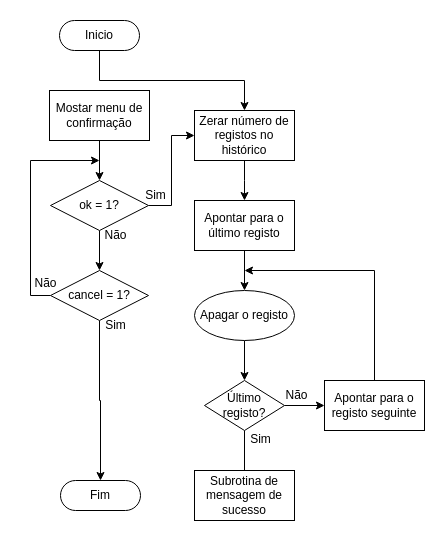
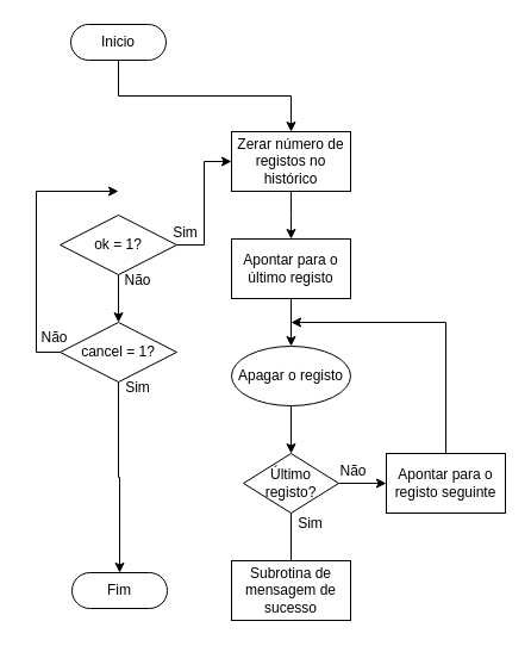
  <mxCell id="0" />
  <mxCell id="1" parent="0" />
  <mxCell id="2" style="edgeStyle=orthogonalEdgeStyle;rounded=0;orthogonalLoop=1;jettySize=auto;html=1;exitX=0.5;exitY=0.5;exitDx=0;exitDy=15;exitPerimeter=0;" parent="1" source="3" target="14" edge="1"><mxGeometry relative="1" as="geometry" /></mxCell>
  <mxCell id="3" value="Inicio" style="html=1;dashed=0;whiteSpace=wrap;shape=mxgraph.dfd.start" parent="1" vertex="1"><mxGeometry x="59" y="20" width="80" height="30" as="geometry" /></mxCell>
- <mxCell id="4" style="edgeStyle=orthogonalEdgeStyle;rounded=0;orthogonalLoop=1;jettySize=auto;html=1;exitX=0.5;exitY=1;exitDx=0;exitDy=0;entryX=0.5;entryY=0;entryDx=0;entryDy=0;" parent="1" source="5" target="8" edge="1"><mxGeometry relative="1" as="geometry" /></mxCell>
- <mxCell id="5" value="Mostar menu de confirmação" style="html=1;dashed=0;whiteSpace=wrap;" parent="1" vertex="1"><mxGeometry x="49" y="90" width="100" height="50" as="geometry" /></mxCell>
  <mxCell id="6" style="edgeStyle=orthogonalEdgeStyle;rounded=0;orthogonalLoop=1;jettySize=auto;html=1;exitX=0.5;exitY=1;exitDx=0;exitDy=0;" parent="1" source="8" target="11" edge="1"><mxGeometry relative="1" as="geometry" /></mxCell>
  <mxCell id="7" style="edgeStyle=orthogonalEdgeStyle;rounded=0;orthogonalLoop=1;jettySize=auto;html=1;exitX=1;exitY=0.5;exitDx=0;exitDy=0;entryX=0;entryY=0.5;entryDx=0;entryDy=0;" parent="1" source="8" target="14" edge="1"><mxGeometry relative="1" as="geometry" /></mxCell>
  <mxCell id="8" value="ok = 1?" style="shape=rhombus;html=1;dashed=0;whiteSpace=wrap;perimeter=rhombusPerimeter;" parent="1" vertex="1"><mxGeometry x="50" y="180" width="98" height="50" as="geometry" /></mxCell>
  <mxCell id="9" style="edgeStyle=orthogonalEdgeStyle;rounded=0;orthogonalLoop=1;jettySize=auto;html=1;exitX=0.5;exitY=1;exitDx=0;exitDy=0;" parent="1" source="11" target="12" edge="1"><mxGeometry relative="1" as="geometry" /></mxCell>
  <mxCell id="10" style="edgeStyle=orthogonalEdgeStyle;rounded=0;orthogonalLoop=1;jettySize=auto;html=1;exitX=0;exitY=0.5;exitDx=0;exitDy=0;" parent="1" source="11" edge="1"><mxGeometry relative="1" as="geometry"><mxPoint x="99" y="160" as="targetPoint" /><Array as="points"><mxPoint x="30" y="295" /><mxPoint x="30" y="160" /><mxPoint x="99" y="160" /></Array></mxGeometry></mxCell>
  <mxCell id="11" value="cancel = 1?" style="shape=rhombus;html=1;dashed=0;whiteSpace=wrap;perimeter=rhombusPerimeter;" parent="1" vertex="1"><mxGeometry x="50" y="270" width="98" height="50" as="geometry" /></mxCell>
  <mxCell id="12" value="Fim" style="html=1;dashed=0;whiteSpace=wrap;shape=mxgraph.dfd.start" parent="1" vertex="1"><mxGeometry x="60" y="480" width="80" height="30" as="geometry" /></mxCell>
  <mxCell id="13" style="edgeStyle=orthogonalEdgeStyle;rounded=0;orthogonalLoop=1;jettySize=auto;html=1;exitX=0.5;exitY=1;exitDx=0;exitDy=0;" parent="1" source="14" edge="1"><mxGeometry relative="1" as="geometry"><mxPoint x="244" y="200" as="targetPoint" /></mxGeometry></mxCell>
  <mxCell id="14" value="Zerar número de registos no histórico" style="html=1;dashed=0;whiteSpace=wrap;" parent="1" vertex="1"><mxGeometry x="194" y="110" width="100" height="50" as="geometry" /></mxCell>
  <mxCell id="15" value="Não" style="text;html=1;align=center;verticalAlign=middle;resizable=0;points=[];autosize=1;strokeColor=none;fillColor=none;" parent="1" vertex="1"><mxGeometry x="20" y="268" width="50" height="30" as="geometry" /></mxCell>
  <mxCell id="16" value="Não" style="text;html=1;align=center;verticalAlign=middle;resizable=0;points=[];autosize=1;strokeColor=none;fillColor=none;" parent="1" vertex="1"><mxGeometry x="90" y="220" width="50" height="30" as="geometry" /></mxCell>
  <mxCell id="17" value="Sim" style="text;html=1;align=center;verticalAlign=middle;resizable=0;points=[];autosize=1;strokeColor=none;fillColor=none;" parent="1" vertex="1"><mxGeometry x="135" y="180" width="40" height="30" as="geometry" /></mxCell>
  <mxCell id="18" value="Sim" style="text;html=1;align=center;verticalAlign=middle;resizable=0;points=[];autosize=1;strokeColor=none;fillColor=none;" parent="1" vertex="1"><mxGeometry x="95" y="310" width="40" height="30" as="geometry" /></mxCell>
  <mxCell id="19" style="edgeStyle=orthogonalEdgeStyle;rounded=0;orthogonalLoop=1;jettySize=auto;html=1;exitX=0.5;exitY=1;exitDx=0;exitDy=0;entryX=0.5;entryY=0;entryDx=0;entryDy=0;" edge="1" parent="1" source="20" target="22"><mxGeometry relative="1" as="geometry" /></mxCell>
  <mxCell id="20" value="Apontar para o último registo" style="html=1;dashed=0;whiteSpace=wrap;" vertex="1" parent="1"><mxGeometry x="194" y="200" width="100" height="50" as="geometry" /></mxCell>
  <mxCell id="21" style="edgeStyle=orthogonalEdgeStyle;rounded=0;orthogonalLoop=1;jettySize=auto;html=1;exitX=0.5;exitY=1;exitDx=0;exitDy=0;" edge="1" parent="1" source="22" target="27"><mxGeometry relative="1" as="geometry" /></mxCell>
  <mxCell id="22" value="Apagar o registo" style="ellipse;html=1;dashed=0;whiteSpace=wrap;" vertex="1" parent="1"><mxGeometry x="194" y="290" width="100" height="50" as="geometry" /></mxCell>
  <mxCell id="23" style="edgeStyle=orthogonalEdgeStyle;rounded=0;orthogonalLoop=1;jettySize=auto;html=1;exitX=0.5;exitY=0;exitDx=0;exitDy=0;" edge="1" parent="1" source="24"><mxGeometry relative="1" as="geometry"><mxPoint x="244" y="270" as="targetPoint" /><Array as="points"><mxPoint x="374" y="270" /></Array></mxGeometry></mxCell>
  <mxCell id="24" value="Apontar para o registo seguinte" style="html=1;dashed=0;whiteSpace=wrap;" vertex="1" parent="1"><mxGeometry x="324" y="380" width="100" height="50" as="geometry" /></mxCell>
  <mxCell id="25" style="edgeStyle=orthogonalEdgeStyle;rounded=0;orthogonalLoop=1;jettySize=auto;html=1;exitX=1;exitY=0.5;exitDx=0;exitDy=0;entryX=0;entryY=0.5;entryDx=0;entryDy=0;" edge="1" parent="1" source="27" target="24"><mxGeometry relative="1" as="geometry" /></mxCell>
  <mxCell id="26" style="edgeStyle=orthogonalEdgeStyle;rounded=0;orthogonalLoop=1;jettySize=auto;html=1;exitX=0.5;exitY=1;exitDx=0;exitDy=0;entryX=0.5;entryY=0;entryDx=0;entryDy=0;endArrow=none;" edge="1" parent="1" source="27" target="29"><mxGeometry relative="1" as="geometry" /></mxCell>
  <mxCell id="27" value="Último registo? " style="shape=rhombus;html=1;dashed=0;whiteSpace=wrap;perimeter=rhombusPerimeter;" vertex="1" parent="1"><mxGeometry x="204" y="380" width="80" height="50" as="geometry" /></mxCell>
  <mxCell id="28" value="Não" style="text;html=1;align=center;verticalAlign=middle;resizable=0;points=[];autosize=1;strokeColor=none;fillColor=none;" vertex="1" parent="1"><mxGeometry x="271" y="380" width="50" height="30" as="geometry" /></mxCell>
  <mxCell id="29" value="Subrotina de mensagem de sucesso" style="html=1;dashed=0;whiteSpace=wrap;" vertex="1" parent="1"><mxGeometry x="194" y="470" width="100" height="50" as="geometry" /></mxCell>
  <mxCell id="30" value="&lt;div&gt;Sim&lt;/div&gt;" style="text;html=1;align=center;verticalAlign=middle;resizable=0;points=[];autosize=1;strokeColor=none;fillColor=none;" vertex="1" parent="1"><mxGeometry x="240" y="424" width="40" height="30" as="geometry" /></mxCell>
